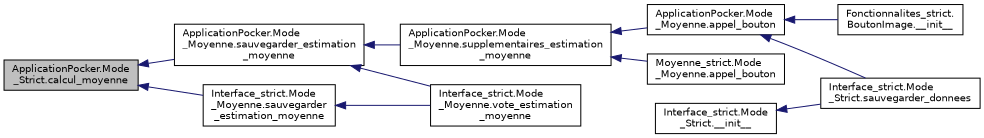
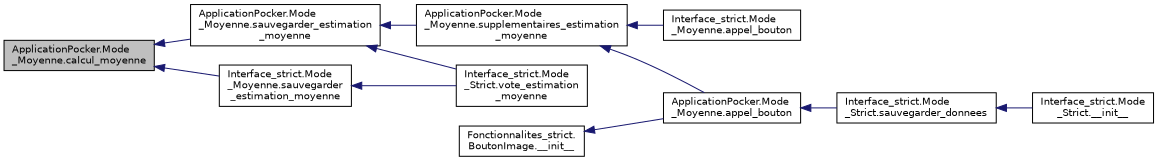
  digraph {
    rankdir=LR
    node [color=black fillcolor=white fontname=Helvetica fontsize=10 shape=record style=filled]
    edge [color=midnightblue dir=back fontname=Helvetica fontsize=10 labelfontname=Helvetica labelfontsize=10 style=solid]
-   n1 [fillcolor=grey75 fontcolor=black height=0.2 label="ApplicationPocker.Mode\l_Strict.calcul_moyenne" width=0.4]
+   n1 [fillcolor=grey75 fontcolor=black height=0.2 label="ApplicationPocker.Mode\l_Moyenne.calcul_moyenne" width=0.4]
    n2 [height=0.2 label="ApplicationPocker.Mode\l_Moyenne.sauvegarder_estimation\l_moyenne" width=0.4]
    n3 [height=0.2 label="Interface_strict.Mode\l_Moyenne.sauvegarder\l_estimation_moyenne" width=0.4]
    n4 [height=0.2 label="ApplicationPocker.Mode\l_Moyenne.supplementaires_estimation\l_moyenne" width=0.4]
-   n5 [height=0.2 label="Interface_strict.Mode\l_Moyenne.vote_estimation\l_moyenne" width=0.4]
+   n5 [height=0.2 label="Interface_strict.Mode\l_Strict.vote_estimation\l_moyenne" width=0.4]
    n6 [height=0.2 label="ApplicationPocker.Mode\l_Moyenne.appel_bouton" width=0.4]
-   n7 [height=0.2 label="Moyenne_strict.Mode\l_Moyenne.appel_bouton" width=0.4]
+   n7 [height=0.2 label="Interface_strict.Mode\l_Moyenne.appel_bouton" width=0.4]
    n8 [height=0.2 label="Fonctionnalites_strict.\lBoutonImage.__init__" width=0.4]
    n9 [height=0.2 label="Interface_strict.Mode\l_Strict.sauvegarder_donnees" width=0.4]
    n10 [height=0.2 label="Interface_strict.Mode\l_Strict.__init__" width=0.4]
    n1 -> n2
    n1 -> n3
    n2 -> n4
    n2 -> n5
    n3 -> n5
    n4 -> n6
    n4 -> n7
-   n6 -> n8
+   n8 -> n6
    n6 -> n9
-   n10 -> n9
+   n9 -> n10
  }
